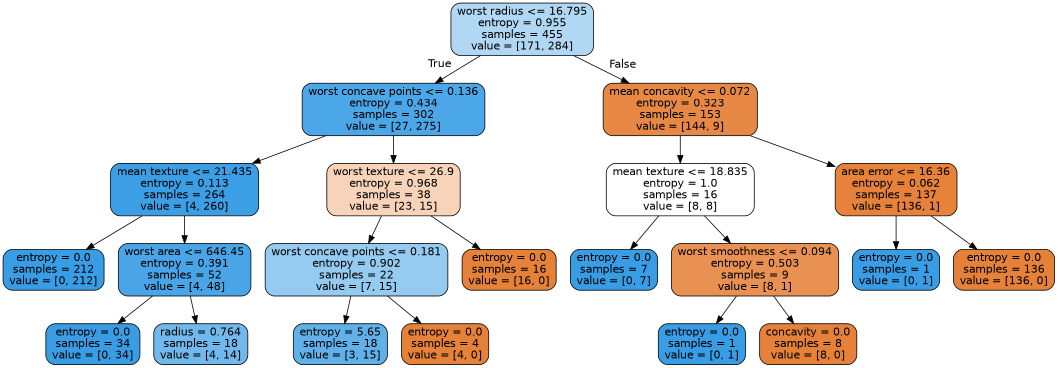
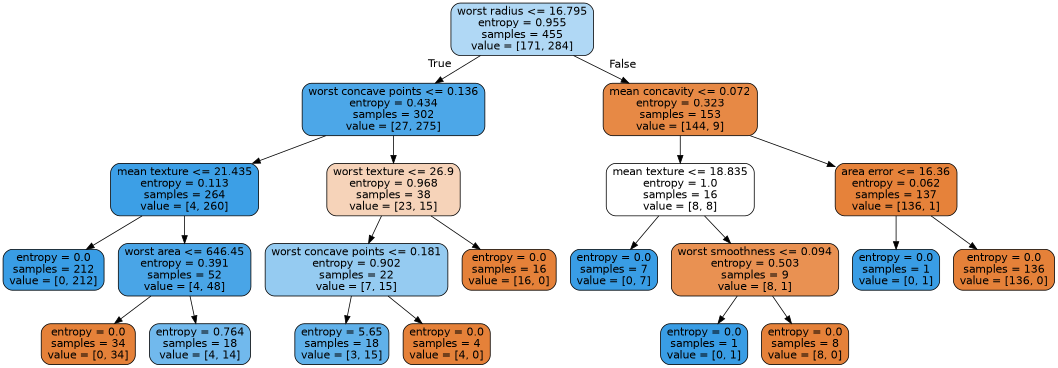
  digraph {
    node [color=black fillcolor="#399de5ff" fontname=helvetica shape=box style="filled, rounded"]
    edge [fontname=helvetica]
    n1 [fillcolor="#399de565" label="worst radius <= 16.795\nentropy = 0.955\nsamples = 455\nvalue = [171, 284]"]
    n2 [fillcolor="#399de5e6" label="worst concave points <= 0.136\nentropy = 0.434\nsamples = 302\nvalue = [27, 275]"]
    n3 [fillcolor="#e58139ef" label="mean concavity <= 0.072\nentropy = 0.323\nsamples = 153\nvalue = [144, 9]"]
    n4 [fillcolor="#399de5fb" label="mean texture <= 21.435\nentropy = 0.113\nsamples = 264\nvalue = [4, 260]"]
    n5 [fillcolor="#e5813959" label="worst texture <= 26.9\nentropy = 0.968\nsamples = 38\nvalue = [23, 15]"]
    n6 [fillcolor="#e5813900" label="mean texture <= 18.835\nentropy = 1.0\nsamples = 16\nvalue = [8, 8]"]
    n7 [fillcolor="#e58139fd" label="area error <= 16.36\nentropy = 0.062\nsamples = 137\nvalue = [136, 1]"]
    n8 [label="entropy = 0.0\nsamples = 212\nvalue = [0, 212]"]
    n9 [fillcolor="#399de5ea" label="worst area <= 646.45\nentropy = 0.391\nsamples = 52\nvalue = [4, 48]"]
    n10 [fillcolor="#399de588" label="worst concave points <= 0.181\nentropy = 0.902\nsamples = 22\nvalue = [7, 15]"]
    n11 [fillcolor="#e58139ff" label="entropy = 0.0\nsamples = 16\nvalue = [16, 0]"]
-   n12 [label="entropy = 0.0\nsamples = 34\nvalue = [0, 34]"]
-   n13 [fillcolor="#399de5b6" label="radius = 0.764\nsamples = 18\nvalue = [4, 14]"]
+   n12 [fillcolor="#e58139ff" label="entropy = 0.0\nsamples = 34\nvalue = [0, 34]"]
+   n13 [fillcolor="#399de5b6" label="entropy = 0.764\nsamples = 18\nvalue = [4, 14]"]
    n14 [fillcolor="#399de5cc" label="entropy = 5.65\nsamples = 18\nvalue = [3, 15]"]
    n15 [fillcolor="#e58139ff" label="entropy = 0.0\nsamples = 4\nvalue = [4, 0]"]
    n16 [label="entropy = 0.0\nsamples = 7\nvalue = [0, 7]"]
    n17 [fillcolor="#e58139df" label="worst smoothness <= 0.094\nentropy = 0.503\nsamples = 9\nvalue = [8, 1]"]
    n18 [label="entropy = 0.0\nsamples = 1\nvalue = [0, 1]"]
    n19 [fillcolor="#e58139ff" label="entropy = 0.0\nsamples = 136\nvalue = [136, 0]"]
    n20 [label="entropy = 0.0\nsamples = 1\nvalue = [0, 1]"]
-   n21 [fillcolor="#e58139ff" label="concavity = 0.0\nsamples = 8\nvalue = [8, 0]"]
+   n21 [fillcolor="#e58139ff" label="entropy = 0.0\nsamples = 8\nvalue = [8, 0]"]
    n1 -> n2 [headlabel=True labelangle=45 labeldistance=2.5]
    n1 -> n3 [headlabel=False labelangle=-45 labeldistance=2.5]
    n2 -> n4
    n2 -> n5
    n3 -> n6
    n3 -> n7
    n4 -> n8
    n4 -> n9
    n5 -> n10
    n5 -> n11
    n6 -> n16
    n6 -> n17
    n7 -> n18
    n7 -> n19
    n9 -> n12
    n9 -> n13
    n10 -> n14
    n10 -> n15
    n17 -> n20
    n17 -> n21
  }
